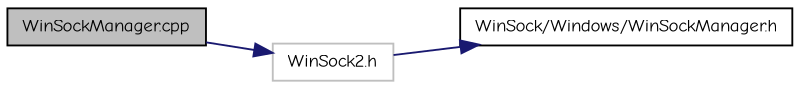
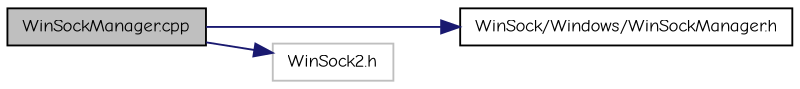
  digraph {
    fontname="Comic Neue"
    rankdir=LR
    node [color=black fillcolor=white fontname="Comic Neue" fontsize=10 shape=record style=filled]
    edge [color=midnightblue fontname="Comic Neue" fontsize=10 labelfontname=Helvetica labelfontsize=10 style=solid]
    n1 [fillcolor=grey75 fontcolor=black height=0.2 label="WinSockManager.cpp" width=0.4]
    n2 [height=0.2 label="WinSock/Windows/WinSockManager.h" width=0.4]
    n3 [color=grey75 height=0.2 label="WinSock2.h" width=0.4]
-   n3 -> n2
+   n1 -> n2
    n1 -> n3
  }
